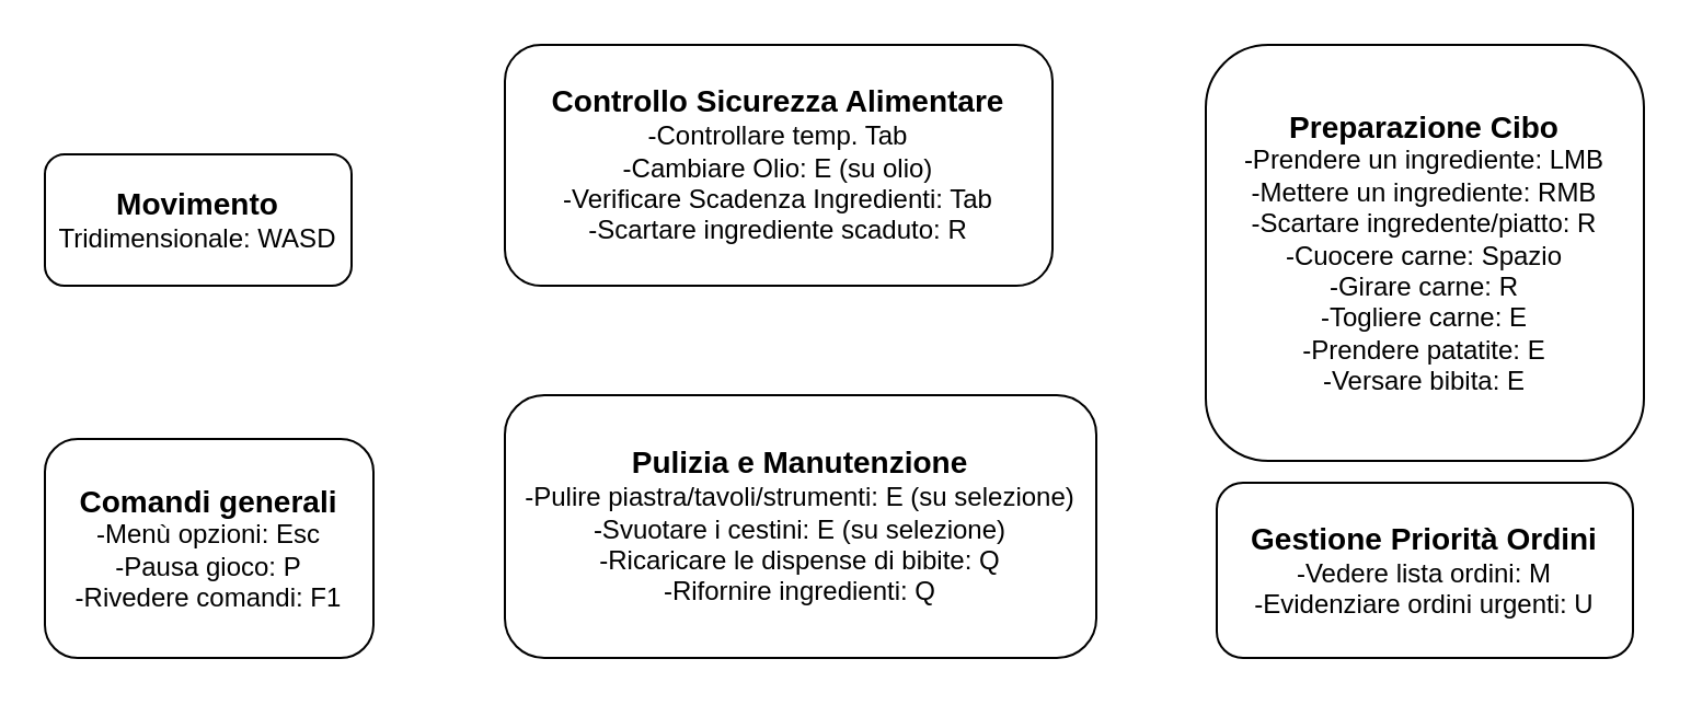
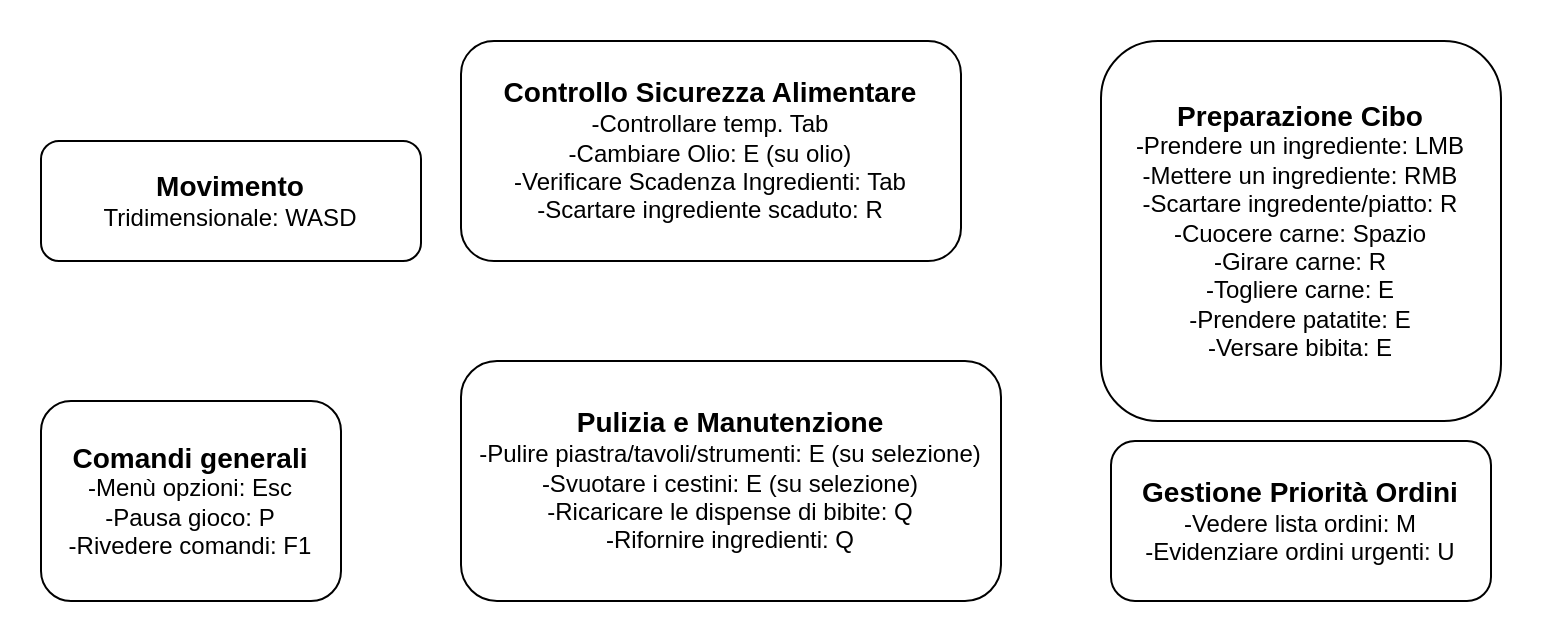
  <mxCell id="0" />
  <mxCell id="1" parent="0" />
- <mxCell id="2" value="&lt;b&gt;&lt;font style=&quot;font-size: 14px;&quot;&gt;Movimento&lt;/font&gt;&lt;/b&gt;&lt;div&gt;Tridimensionale: WASD&lt;/div&gt;" style="rounded=1;whiteSpace=wrap;html=1;" vertex="1" parent="1"><mxGeometry x="20" y="70" width="140" height="60" as="geometry" /></mxCell>
+ <mxCell id="2" value="&lt;b&gt;&lt;font style=&quot;font-size: 14px;&quot;&gt;Movimento&lt;/font&gt;&lt;/b&gt;&lt;div&gt;Tridimensionale: WASD&lt;/div&gt;" style="rounded=1;whiteSpace=wrap;html=1;" vertex="1" parent="1"><mxGeometry x="20" y="70" width="190" height="60" as="geometry" /></mxCell>
  <mxCell id="3" value="&lt;b&gt;&lt;font style=&quot;font-size: 14px;&quot;&gt;Preparazione Cibo&lt;/font&gt;&lt;/b&gt;&lt;div&gt;-Prendere un ingrediente: LMB&lt;/div&gt;&lt;div&gt;-Mettere un ingrediente: RMB&lt;/div&gt;&lt;div&gt;-Scartare ingredente/piatto: R&lt;/div&gt;&lt;div&gt;-Cuocere carne: Spazio&lt;/div&gt;&lt;div&gt;-Girare carne: R&lt;/div&gt;&lt;div&gt;-Togliere carne: E&lt;/div&gt;&lt;div&gt;-Prendere patatite: E&lt;/div&gt;&lt;div&gt;-Versare bibita: E&lt;/div&gt;" style="rounded=1;whiteSpace=wrap;html=1;" vertex="1" parent="1"><mxGeometry x="550" y="20" width="200" height="190" as="geometry" /></mxCell>
  <mxCell id="4" value="&lt;div&gt;&lt;b&gt;&lt;font style=&quot;font-size: 14px;&quot;&gt;Pulizia e Manutenzione&lt;/font&gt;&lt;/b&gt;&lt;/div&gt;&lt;div&gt;-Pulire piastra/tavoli/strumenti: E (su selezione)&lt;/div&gt;&lt;div&gt;-Svuotare i cestini: E (su selezione)&lt;/div&gt;&lt;div&gt;&lt;span style=&quot;background-color: transparent; color: light-dark(rgb(0, 0, 0), rgb(255, 255, 255));&quot;&gt;-Ricaricare le dispense di bibite: Q&lt;/span&gt;&lt;/div&gt;&lt;div&gt;-Rifornire ingredienti: Q&lt;/div&gt;" style="rounded=1;whiteSpace=wrap;html=1;" vertex="1" parent="1"><mxGeometry x="230" y="180" width="270" height="120" as="geometry" /></mxCell>
  <mxCell id="5" value="&lt;font style=&quot;font-size: 14px;&quot;&gt;&lt;b&gt;Controllo Sicurezza Alimentare&lt;/b&gt;&lt;/font&gt;&lt;div&gt;-Controllare temp. Tab&lt;/div&gt;&lt;div&gt;-Cambiare Olio: E (su olio)&lt;/div&gt;&lt;div&gt;-Verificare Scadenza Ingredienti: Tab&lt;/div&gt;&lt;div&gt;-Scartare ingrediente scaduto: R&lt;/div&gt;" style="rounded=1;whiteSpace=wrap;html=1;" vertex="1" parent="1"><mxGeometry x="230" y="20" width="250" height="110" as="geometry" /></mxCell>
  <mxCell id="6" value="&lt;font style=&quot;font-size: 14px;&quot;&gt;&lt;b&gt;Gestione Priorità Ordini&lt;/b&gt;&lt;/font&gt;&lt;div&gt;-Vedere lista ordini: M&lt;/div&gt;&lt;div&gt;-Evidenziare ordini urgenti: U&lt;/div&gt;" style="rounded=1;whiteSpace=wrap;html=1;" vertex="1" parent="1"><mxGeometry x="555" y="220" width="190" height="80" as="geometry" /></mxCell>
  <mxCell id="7" value="&lt;font style=&quot;font-size: 14px;&quot;&gt;&lt;b&gt;Comandi generali&lt;/b&gt;&lt;/font&gt;&lt;div&gt;-Menù opzioni: Esc&lt;/div&gt;&lt;div&gt;-Pausa gioco: P&lt;/div&gt;&lt;div&gt;-Rivedere comandi: F1&lt;/div&gt;" style="rounded=1;whiteSpace=wrap;html=1;" vertex="1" parent="1"><mxGeometry x="20" y="200" width="150" height="100" as="geometry" /></mxCell>
